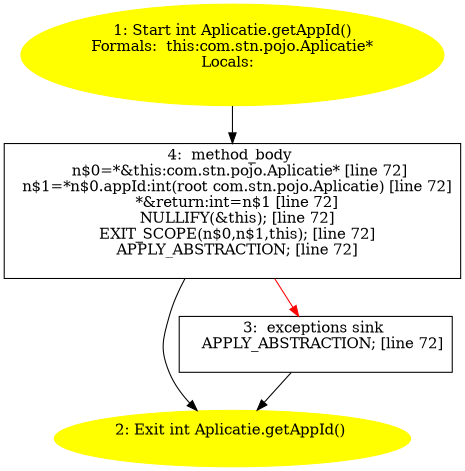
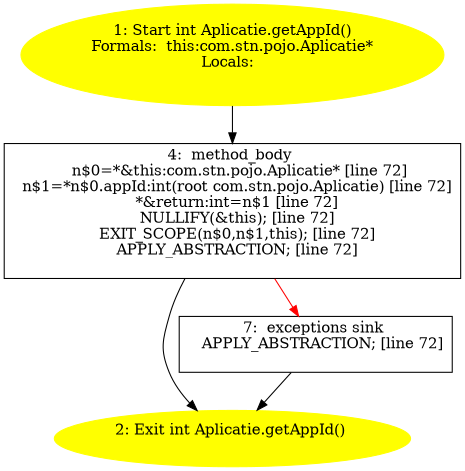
  digraph {
    n1 [color=yellow label="1: Start int Aplicatie.getAppId()\nFormals:  this:com.stn.pojo.Aplicatie*\nLocals:  \n  " style=filled]
    n2 [label="4:  method_body \n   n$0=*&this:com.stn.pojo.Aplicatie* [line 72]\n  n$1=*n$0.appId:int(root com.stn.pojo.Aplicatie) [line 72]\n  *&return:int=n$1 [line 72]\n  NULLIFY(&this); [line 72]\n  EXIT_SCOPE(n$0,n$1,this); [line 72]\n  APPLY_ABSTRACTION; [line 72]\n " shape=box]
    n3 [color=yellow label="2: Exit int Aplicatie.getAppId() \n  " style=filled]
-   n4 [label="3:  exceptions sink \n   APPLY_ABSTRACTION; [line 72]\n " shape=box]
+   n4 [label="7:  exceptions sink \n   APPLY_ABSTRACTION; [line 72]\n " shape=box]
    n1 -> n2
    n2 -> n3
    n2 -> n4 [color=red]
    n4 -> n3
  }
